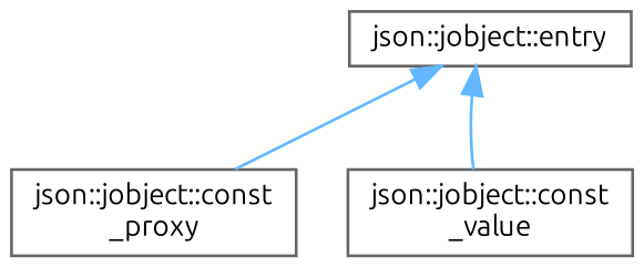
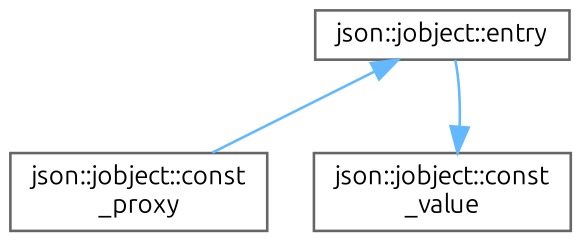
  digraph {
    fontname=Ubuntu
    rankdir=TB
    node [color=grey40 fillcolor=white fontname=Ubuntu fontsize=10 shape=box style=filled]
    edge [color=steelblue1 dir=back fontname=Ubuntu fontsize=10 labelfontname=Helvetica labelfontsize=10 style=solid]
    n1 [height=0.2 label="json::jobject::entry" width=0.4]
    n2 [height=0.2 label="json::jobject::const\l_proxy" width=0.4]
    n3 [height=0.2 label="json::jobject::const\l_value" width=0.4]
    n1 -> n2
-   n1 -> n3
+   n3 -> n1
  }
